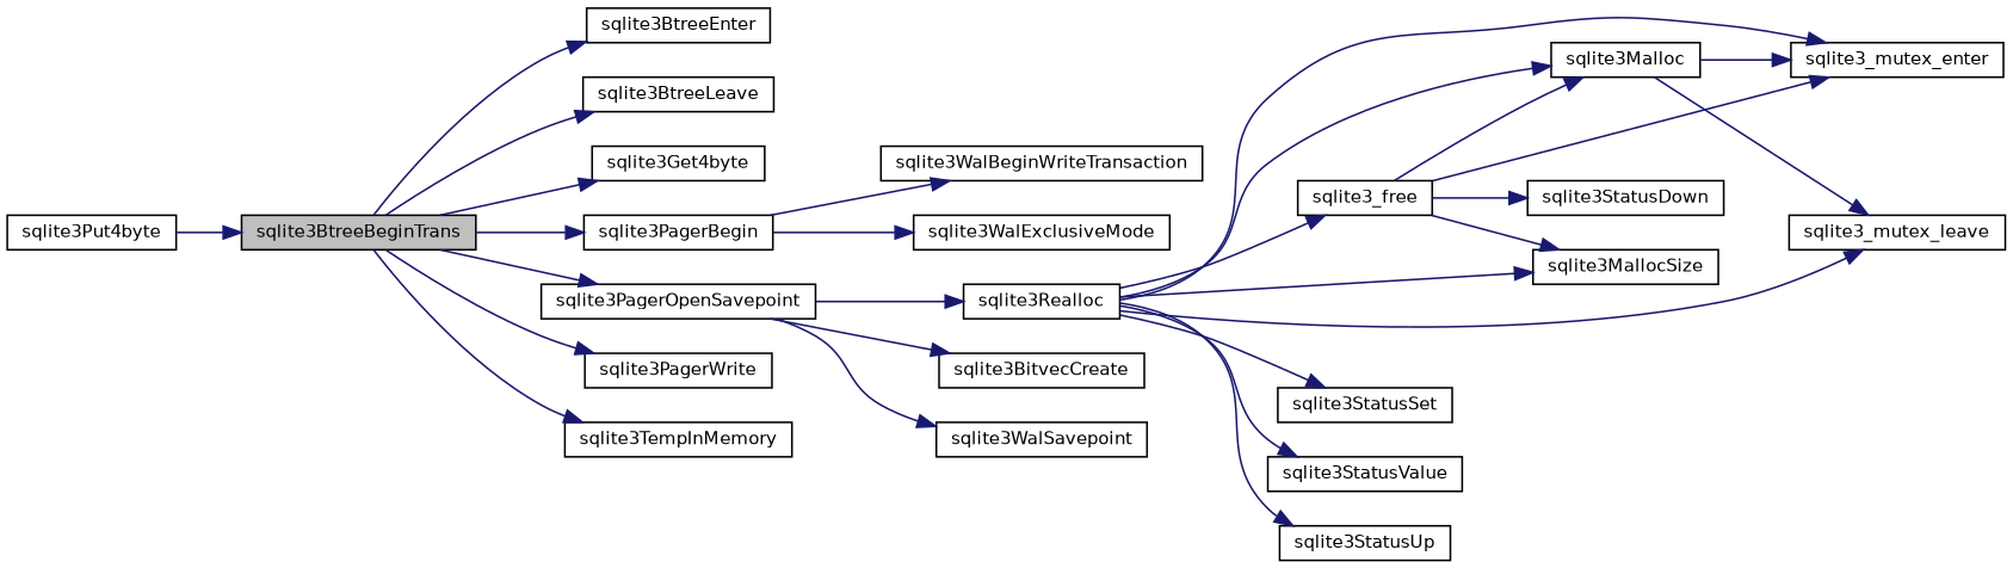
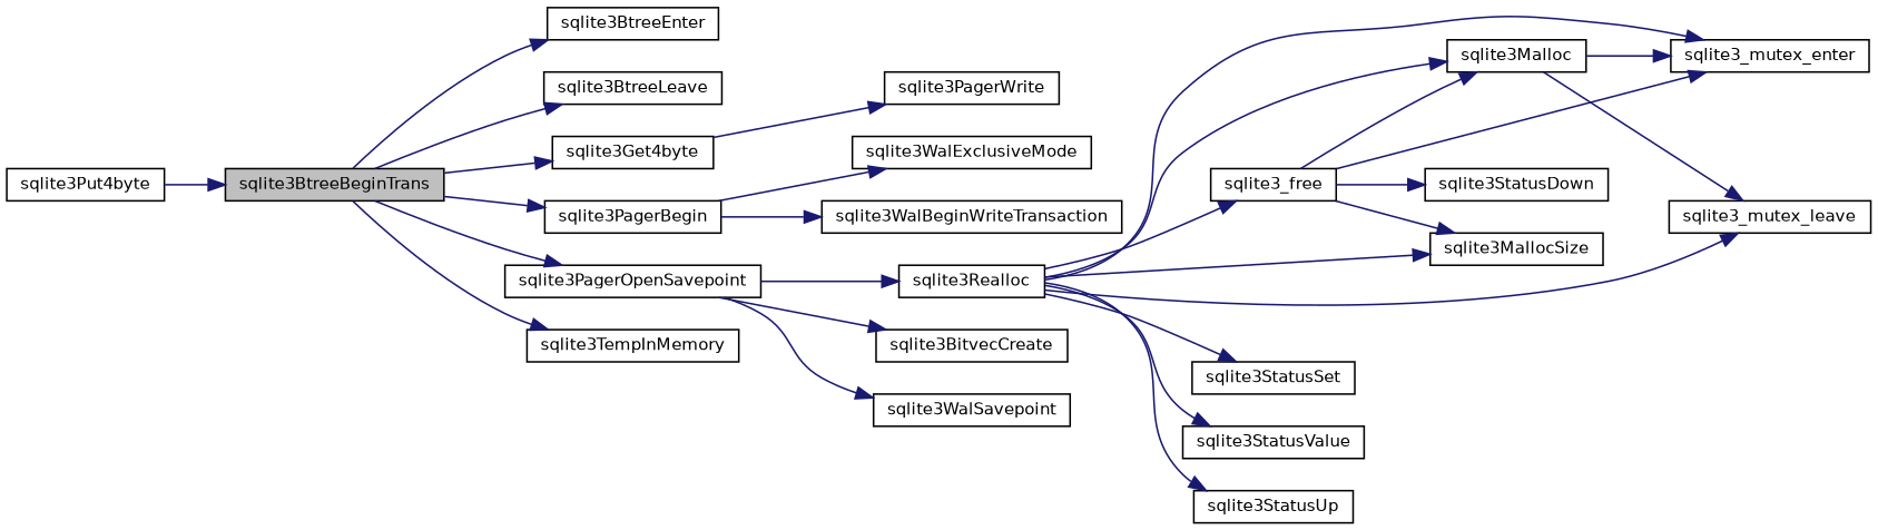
  digraph {
    rankdir=LR
    node [color=black fillcolor=white fontname=Helvetica fontsize=10 shape=record style=filled]
    edge [color=midnightblue fontname=Helvetica fontsize=10 labelfontname=Helvetica labelfontsize=10 style=solid]
    n1 [fillcolor=grey75 fontcolor=black height=0.2 label=sqlite3BtreeBeginTrans width=0.4]
    n2 [height=0.2 label=sqlite3BtreeEnter width=0.4]
    n3 [height=0.2 label=sqlite3BtreeLeave width=0.4]
    n4 [height=0.2 label=sqlite3Get4byte width=0.4]
    n5 [height=0.2 label=sqlite3PagerBegin width=0.4]
    n6 [height=0.2 label=sqlite3PagerOpenSavepoint width=0.4]
    n7 [height=0.2 label=sqlite3PagerWrite width=0.4]
    n8 [height=0.2 label=sqlite3TempInMemory width=0.4]
    n9 [height=0.2 label=sqlite3WalExclusiveMode width=0.4]
    n10 [height=0.2 label=sqlite3WalBeginWriteTransaction width=0.4]
    n11 [height=0.2 label=sqlite3Realloc width=0.4]
    n12 [height=0.2 label=sqlite3BitvecCreate width=0.4]
    n13 [height=0.2 label=sqlite3WalSavepoint width=0.4]
    n14 [height=0.2 label=sqlite3Put4byte width=0.4]
    n15 [height=0.2 label=sqlite3Malloc width=0.4]
    n16 [height=0.2 label=sqlite3_mutex_enter width=0.4]
    n17 [height=0.2 label=sqlite3_mutex_leave width=0.4]
    n18 [height=0.2 label=sqlite3_free width=0.4]
    n19 [height=0.2 label=sqlite3MallocSize width=0.4]
    n20 [height=0.2 label=sqlite3StatusSet width=0.4]
    n21 [height=0.2 label=sqlite3StatusValue width=0.4]
    n22 [height=0.2 label=sqlite3StatusUp width=0.4]
    n23 [height=0.2 label=sqlite3StatusDown width=0.4]
    n1 -> n2
    n1 -> n3
    n1 -> n4
    n1 -> n5
    n1 -> n6
-   n1 -> n7
+   n4 -> n7
    n1 -> n8
    n5 -> n9
    n5 -> n10
    n6 -> n11
    n6 -> n12
    n6 -> n13
    n11 -> n15
    n11 -> n16
    n11 -> n17
    n11 -> n18
    n11 -> n19
    n11 -> n20
    n11 -> n21
    n11 -> n22
    n14 -> n1
    n15 -> n16
    n15 -> n17
    n18 -> n15
    n18 -> n16
    n18 -> n19
    n18 -> n23
  }
